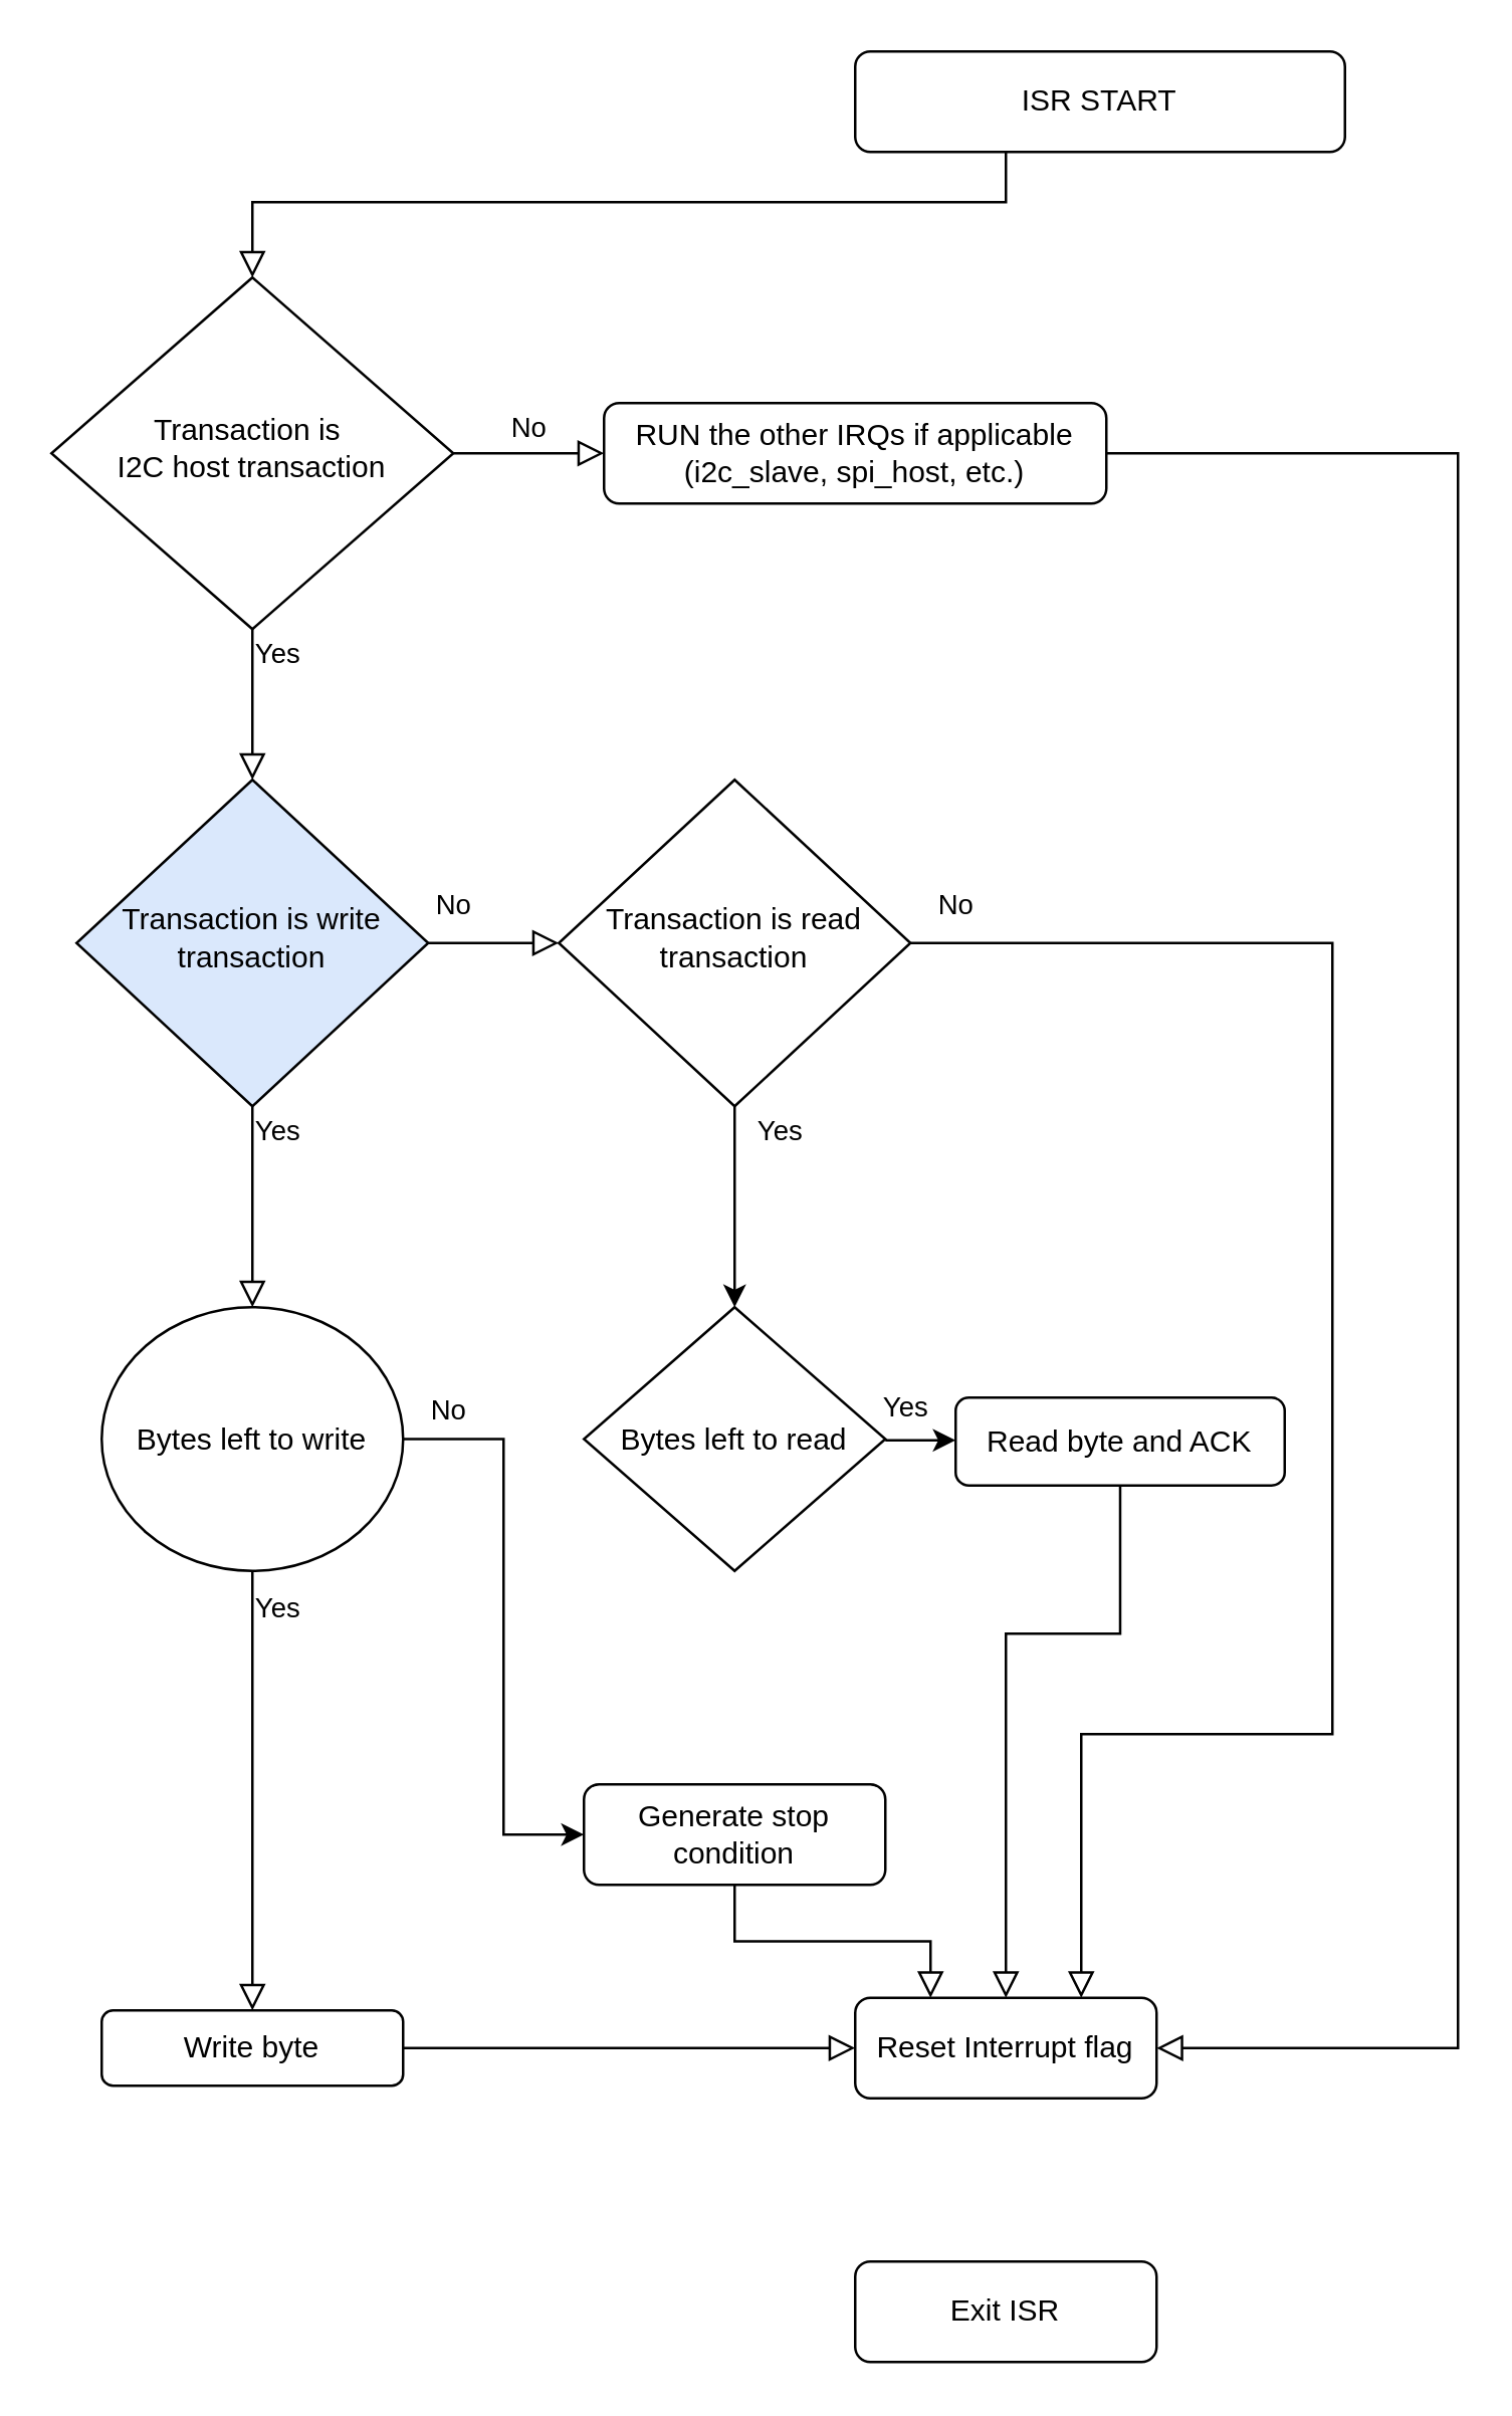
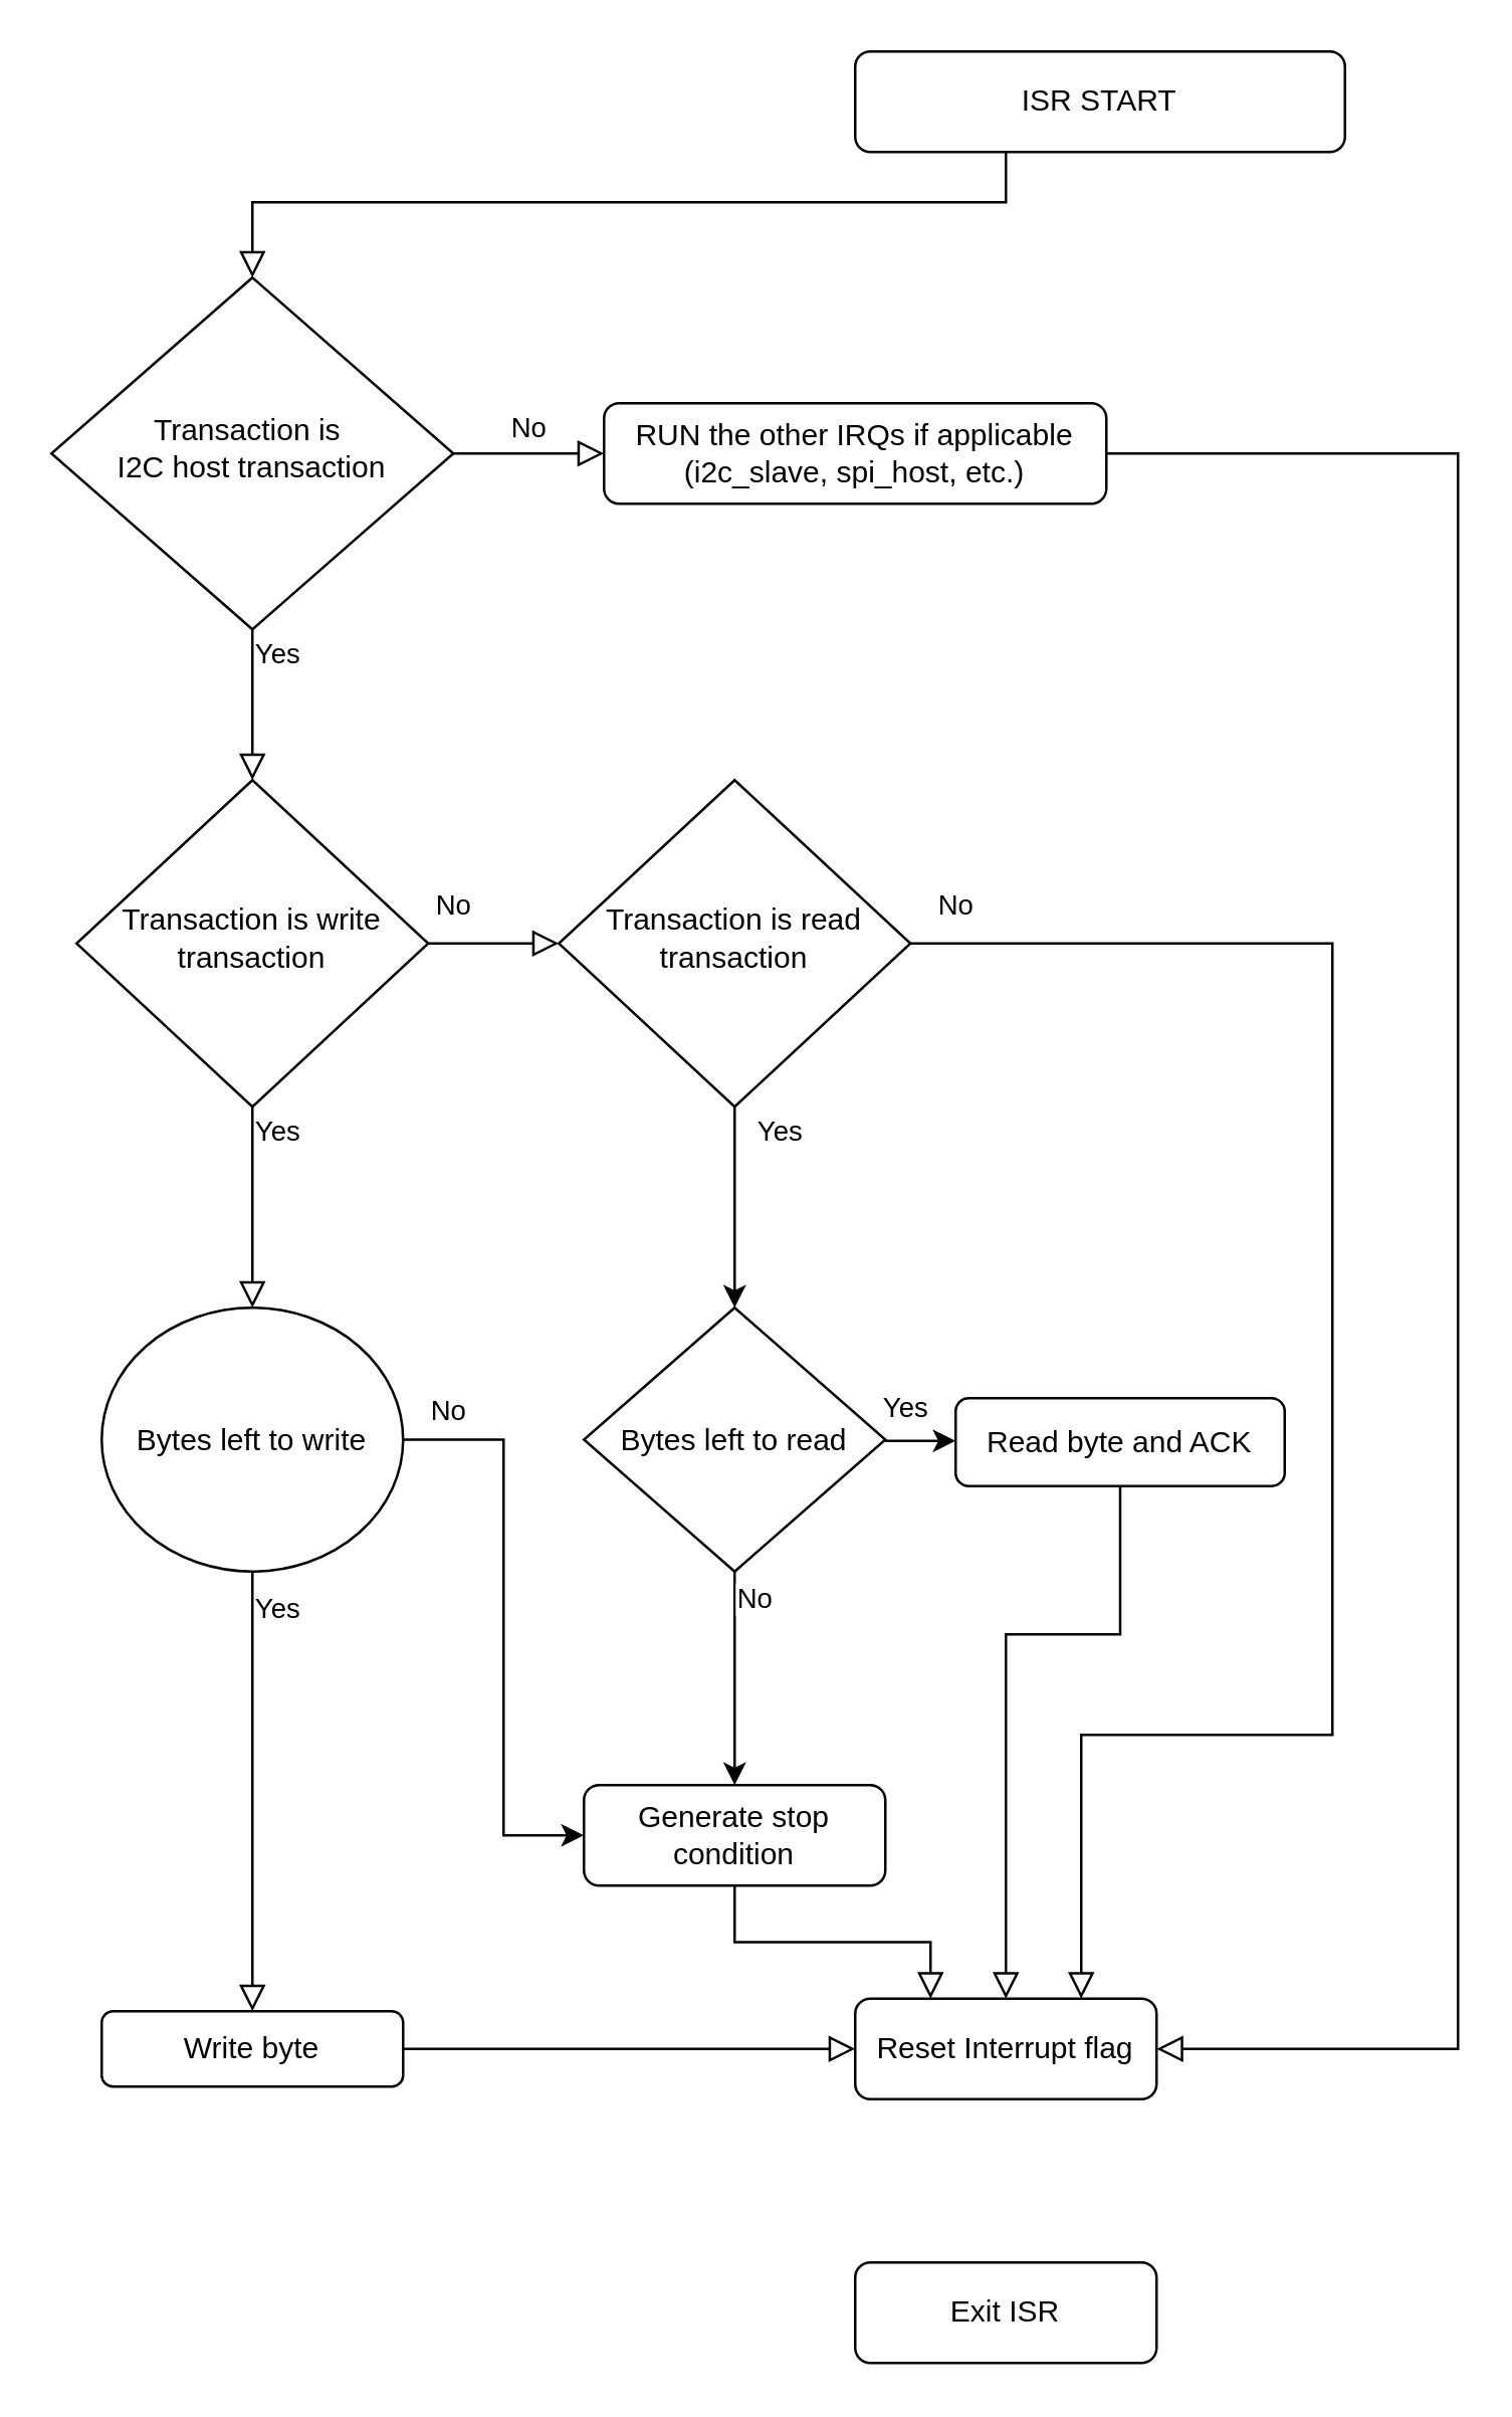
  <mxCell id="0" />
  <mxCell id="1" parent="0" />
  <mxCell id="2" value="" style="rounded=0;html=1;jettySize=auto;orthogonalLoop=1;fontSize=11;endArrow=block;endFill=0;endSize=8;strokeWidth=1;shadow=0;labelBackgroundColor=none;edgeStyle=orthogonalEdgeStyle;" parent="1" source="3" target="6" edge="1"><mxGeometry relative="1" as="geometry"><Array as="points"><mxPoint x="400" y="80" /><mxPoint x="100" y="80" /></Array></mxGeometry></mxCell>
  <mxCell id="3" value="ISR START" style="rounded=1;whiteSpace=wrap;html=1;fontSize=12;glass=0;strokeWidth=1;shadow=0;" parent="1" vertex="1"><mxGeometry x="340" y="20" width="195" height="40" as="geometry" /></mxCell>
  <mxCell id="4" value="Yes" style="rounded=0;html=1;jettySize=auto;orthogonalLoop=1;fontSize=11;endArrow=block;endFill=0;endSize=8;strokeWidth=1;shadow=0;labelBackgroundColor=none;edgeStyle=orthogonalEdgeStyle;" parent="1" source="6" target="9" edge="1"><mxGeometry x="-0.667" y="10" relative="1" as="geometry"><mxPoint as="offset" /></mxGeometry></mxCell>
  <mxCell id="5" value="No" style="edgeStyle=orthogonalEdgeStyle;rounded=0;html=1;jettySize=auto;orthogonalLoop=1;fontSize=11;endArrow=block;endFill=0;endSize=8;strokeWidth=1;shadow=0;labelBackgroundColor=none;" parent="1" source="6" target="7" edge="1"><mxGeometry y="10" relative="1" as="geometry"><mxPoint as="offset" /><Array as="points"><mxPoint x="210" y="180" /><mxPoint x="210" y="180" /></Array></mxGeometry></mxCell>
  <mxCell id="6" value="Transaction is&amp;nbsp;&lt;br&gt;I2C host transaction" style="rhombus;whiteSpace=wrap;html=1;shadow=0;fontFamily=Helvetica;fontSize=12;align=center;strokeWidth=1;spacing=6;spacingTop=-4;" parent="1" vertex="1"><mxGeometry x="20" y="110" width="160" height="140" as="geometry" /></mxCell>
  <mxCell id="7" value="RUN the other IRQs if applicable (i2c_slave, spi_host, etc.)" style="rounded=1;whiteSpace=wrap;html=1;fontSize=12;glass=0;strokeWidth=1;shadow=0;" parent="1" vertex="1"><mxGeometry x="240" y="160" width="200" height="40" as="geometry" /></mxCell>
  <mxCell id="8" value="Yes" style="edgeStyle=orthogonalEdgeStyle;rounded=0;html=1;jettySize=auto;orthogonalLoop=1;fontSize=11;endArrow=block;endFill=0;endSize=8;strokeWidth=1;shadow=0;labelBackgroundColor=none;entryX=0.5;entryY=0;entryDx=0;entryDy=0;exitX=0.5;exitY=1;exitDx=0;exitDy=0;" parent="1" source="9" target="15" edge="1"><mxGeometry x="-0.75" y="10" relative="1" as="geometry"><mxPoint as="offset" /><mxPoint x="240" y="375" as="targetPoint" /><Array as="points"><mxPoint x="100" y="440" /><mxPoint x="100" y="520" /></Array></mxGeometry></mxCell>
- <mxCell id="9" value="Transaction is write transaction" style="rhombus;whiteSpace=wrap;html=1;shadow=0;fontFamily=Helvetica;fontSize=12;align=center;strokeWidth=1;spacing=6;spacingTop=-4;fillColor=#dae8fc;" parent="1" vertex="1"><mxGeometry x="30" y="310" width="140" height="130" as="geometry" /></mxCell>
+ <mxCell id="9" value="Transaction is write transaction" style="rhombus;whiteSpace=wrap;html=1;shadow=0;fontFamily=Helvetica;fontSize=12;align=center;strokeWidth=1;spacing=6;spacingTop=-4;" parent="1" vertex="1"><mxGeometry x="30" y="310" width="140" height="130" as="geometry" /></mxCell>
  <mxCell id="10" value="Exit ISR" style="rounded=1;whiteSpace=wrap;html=1;fontSize=12;glass=0;strokeWidth=1;shadow=0;" parent="1" vertex="1"><mxGeometry x="340" y="900" width="120" height="40" as="geometry" /></mxCell>
  <mxCell id="11" value="" style="rounded=0;html=1;jettySize=auto;orthogonalLoop=1;fontSize=11;endArrow=block;endFill=0;endSize=8;strokeWidth=1;shadow=0;labelBackgroundColor=none;edgeStyle=orthogonalEdgeStyle;exitX=1;exitY=0.5;exitDx=0;exitDy=0;entryX=1;entryY=0.5;entryDx=0;entryDy=0;" edge="1" parent="1" source="7" target="12"><mxGeometry relative="1" as="geometry"><mxPoint x="110" y="60" as="sourcePoint" /><mxPoint x="650" y="700" as="targetPoint" /><Array as="points"><mxPoint x="580" y="180" /><mxPoint x="580" y="815" /></Array></mxGeometry></mxCell>
  <mxCell id="12" value="Reset Interrupt flag" style="rounded=1;whiteSpace=wrap;html=1;fontSize=12;glass=0;strokeWidth=1;shadow=0;" vertex="1" parent="1"><mxGeometry x="340" y="795" width="120" height="40" as="geometry" /></mxCell>
  <mxCell id="13" value="No" style="edgeStyle=orthogonalEdgeStyle;rounded=0;orthogonalLoop=1;jettySize=auto;html=1;exitX=1;exitY=0.5;exitDx=0;exitDy=0;entryX=0;entryY=0.5;entryDx=0;entryDy=0;" edge="1" parent="1" source="15" target="17"><mxGeometry x="-0.845" y="12" relative="1" as="geometry"><mxPoint x="190" y="700" as="targetPoint" /><Array as="points"><mxPoint x="200" y="572" /><mxPoint x="200" y="730" /></Array><mxPoint as="offset" /></mxGeometry></mxCell>
  <mxCell id="14" value="Yes" style="edgeStyle=orthogonalEdgeStyle;rounded=0;orthogonalLoop=1;jettySize=auto;html=1;exitX=0.5;exitY=1;exitDx=0;exitDy=0;entryX=0.5;entryY=0;entryDx=0;entryDy=0;endArrow=block;endFill=0;endSize=8;" edge="1" parent="1" source="15" target="28"><mxGeometry x="-0.829" y="10" relative="1" as="geometry"><mxPoint as="offset" /></mxGeometry></mxCell>
  <mxCell id="15" value="Bytes left to write" style="ellipse;whiteSpace=wrap;html=1;" vertex="1" parent="1"><mxGeometry x="40" y="520" width="120" height="105" as="geometry" /></mxCell>
  <mxCell id="16" style="edgeStyle=orthogonalEdgeStyle;rounded=0;orthogonalLoop=1;jettySize=auto;html=1;exitX=0.5;exitY=1;exitDx=0;exitDy=0;entryX=0.25;entryY=0;entryDx=0;entryDy=0;endArrow=block;endFill=0;endSize=8;" edge="1" parent="1" source="17" target="12"><mxGeometry relative="1" as="geometry" /></mxCell>
  <mxCell id="17" value="Generate stop condition" style="rounded=1;whiteSpace=wrap;html=1;fontSize=12;glass=0;strokeWidth=1;shadow=0;" vertex="1" parent="1"><mxGeometry x="232" y="710" width="120" height="40" as="geometry" /></mxCell>
  <mxCell id="18" value="Yes" style="edgeStyle=orthogonalEdgeStyle;rounded=0;orthogonalLoop=1;jettySize=auto;html=1;exitX=0.5;exitY=1;exitDx=0;exitDy=0;entryX=0.5;entryY=0;entryDx=0;entryDy=0;" edge="1" parent="1" source="20" target="24"><mxGeometry x="-0.75" y="18" relative="1" as="geometry"><mxPoint as="offset" /></mxGeometry></mxCell>
  <mxCell id="19" value="No" style="edgeStyle=orthogonalEdgeStyle;rounded=0;orthogonalLoop=1;jettySize=auto;html=1;exitX=1;exitY=0.5;exitDx=0;exitDy=0;entryX=0.75;entryY=0;entryDx=0;entryDy=0;endSize=8;endArrow=block;endFill=0;" edge="1" parent="1" source="20" target="12"><mxGeometry x="-0.948" y="15" relative="1" as="geometry"><mxPoint x="560" y="750" as="targetPoint" /><Array as="points"><mxPoint x="530" y="375" /><mxPoint x="530" y="690" /><mxPoint x="430" y="690" /></Array><mxPoint as="offset" /></mxGeometry></mxCell>
  <mxCell id="20" value="Transaction is read transaction" style="rhombus;whiteSpace=wrap;html=1;shadow=0;fontFamily=Helvetica;fontSize=12;align=center;strokeWidth=1;spacing=6;spacingTop=-4;" vertex="1" parent="1"><mxGeometry x="222" y="310" width="140" height="130" as="geometry" /></mxCell>
  <mxCell id="21" value="No" style="rounded=0;html=1;jettySize=auto;orthogonalLoop=1;fontSize=11;endArrow=block;endFill=0;endSize=8;strokeWidth=1;shadow=0;labelBackgroundColor=none;edgeStyle=orthogonalEdgeStyle;entryX=0;entryY=0.5;entryDx=0;entryDy=0;exitX=1;exitY=0.5;exitDx=0;exitDy=0;" edge="1" parent="1" source="9" target="20"><mxGeometry x="-0.615" y="15" relative="1" as="geometry"><mxPoint as="offset" /><mxPoint x="120" y="270" as="sourcePoint" /><mxPoint x="120" y="330" as="targetPoint" /></mxGeometry></mxCell>
  <mxCell id="22" value="Yes" style="edgeStyle=orthogonalEdgeStyle;rounded=0;orthogonalLoop=1;jettySize=auto;html=1;entryX=0;entryY=0.5;entryDx=0;entryDy=0;" edge="1" parent="1" target="26"><mxGeometry x="-0.439" y="13" relative="1" as="geometry"><mxPoint x="352" y="573" as="sourcePoint" /><mxPoint as="offset" /></mxGeometry></mxCell>
+ <mxCell id="23" value="No" style="edgeStyle=orthogonalEdgeStyle;rounded=0;orthogonalLoop=1;jettySize=auto;html=1;exitX=0.5;exitY=1;exitDx=0;exitDy=0;entryX=0.5;entryY=0;entryDx=0;entryDy=0;" edge="1" parent="1" source="24" target="17"><mxGeometry x="-0.734" y="8" relative="1" as="geometry"><mxPoint as="offset" /></mxGeometry></mxCell>
  <mxCell id="24" value="Bytes left to read" style="rhombus;whiteSpace=wrap;html=1;" vertex="1" parent="1"><mxGeometry x="232" y="520" width="120" height="105" as="geometry" /></mxCell>
  <mxCell id="25" style="edgeStyle=orthogonalEdgeStyle;rounded=0;orthogonalLoop=1;jettySize=auto;html=1;exitX=0.5;exitY=1;exitDx=0;exitDy=0;entryX=0.5;entryY=0;entryDx=0;entryDy=0;endArrow=block;endFill=0;endSize=8;" edge="1" parent="1" source="26" target="12"><mxGeometry relative="1" as="geometry"><Array as="points"><mxPoint x="446" y="650" /><mxPoint x="400" y="650" /></Array></mxGeometry></mxCell>
  <mxCell id="26" value="Read byte and ACK" style="rounded=1;whiteSpace=wrap;html=1;" vertex="1" parent="1"><mxGeometry x="380" y="556" width="131" height="35" as="geometry" /></mxCell>
  <mxCell id="27" style="edgeStyle=orthogonalEdgeStyle;rounded=0;orthogonalLoop=1;jettySize=auto;html=1;exitX=1;exitY=0.5;exitDx=0;exitDy=0;entryX=0;entryY=0.5;entryDx=0;entryDy=0;endArrow=block;endFill=0;endSize=8;" edge="1" parent="1" source="28" target="12"><mxGeometry relative="1" as="geometry" /></mxCell>
  <mxCell id="28" value="Write byte" style="rounded=1;whiteSpace=wrap;html=1;" vertex="1" parent="1"><mxGeometry x="40" y="800" width="120" height="30" as="geometry" /></mxCell>
